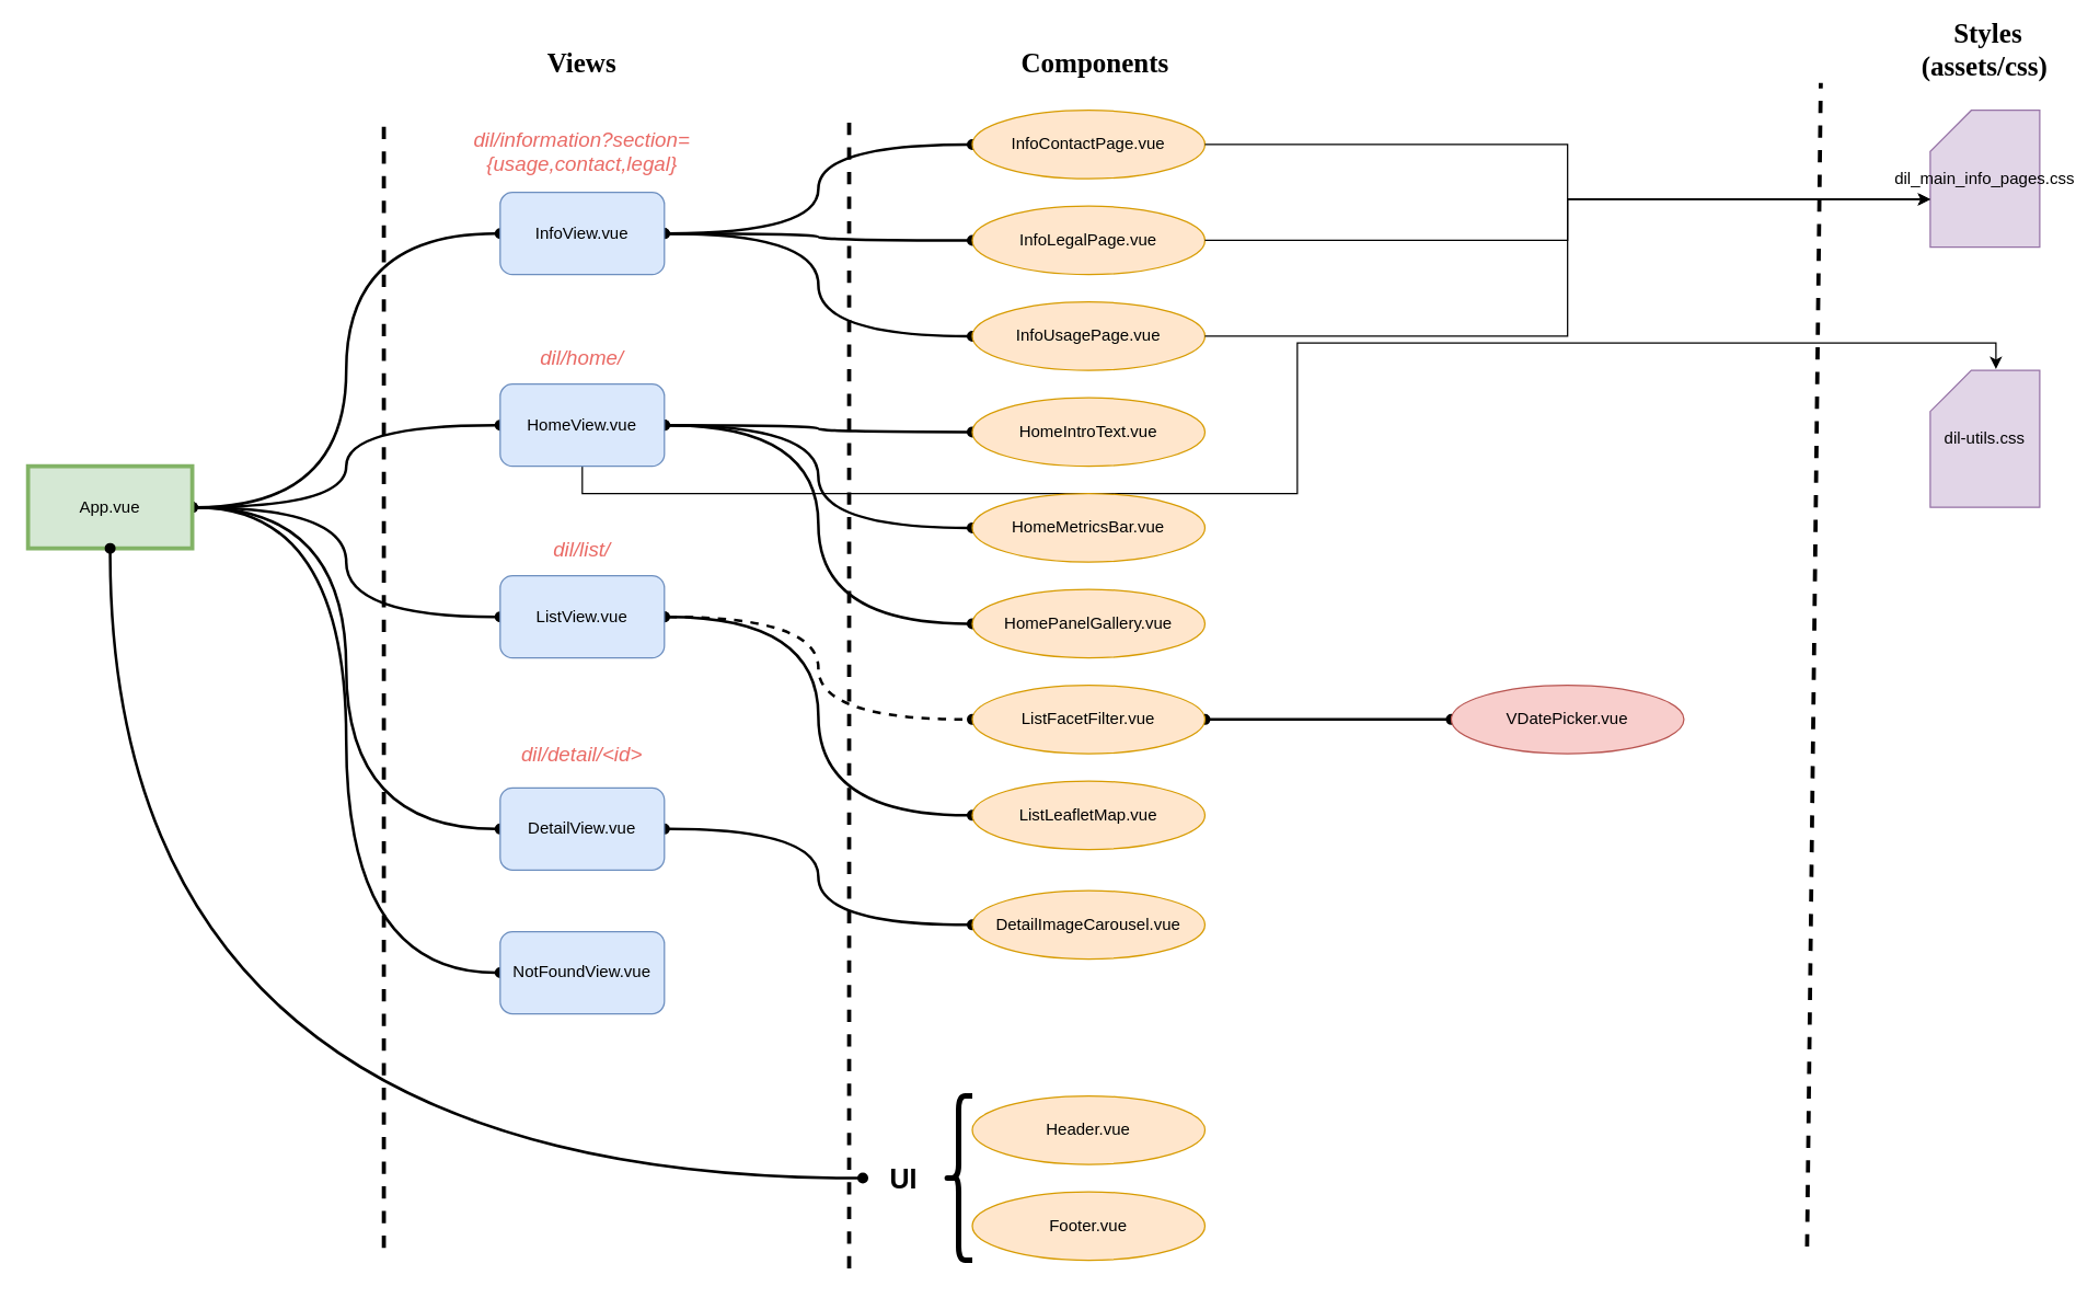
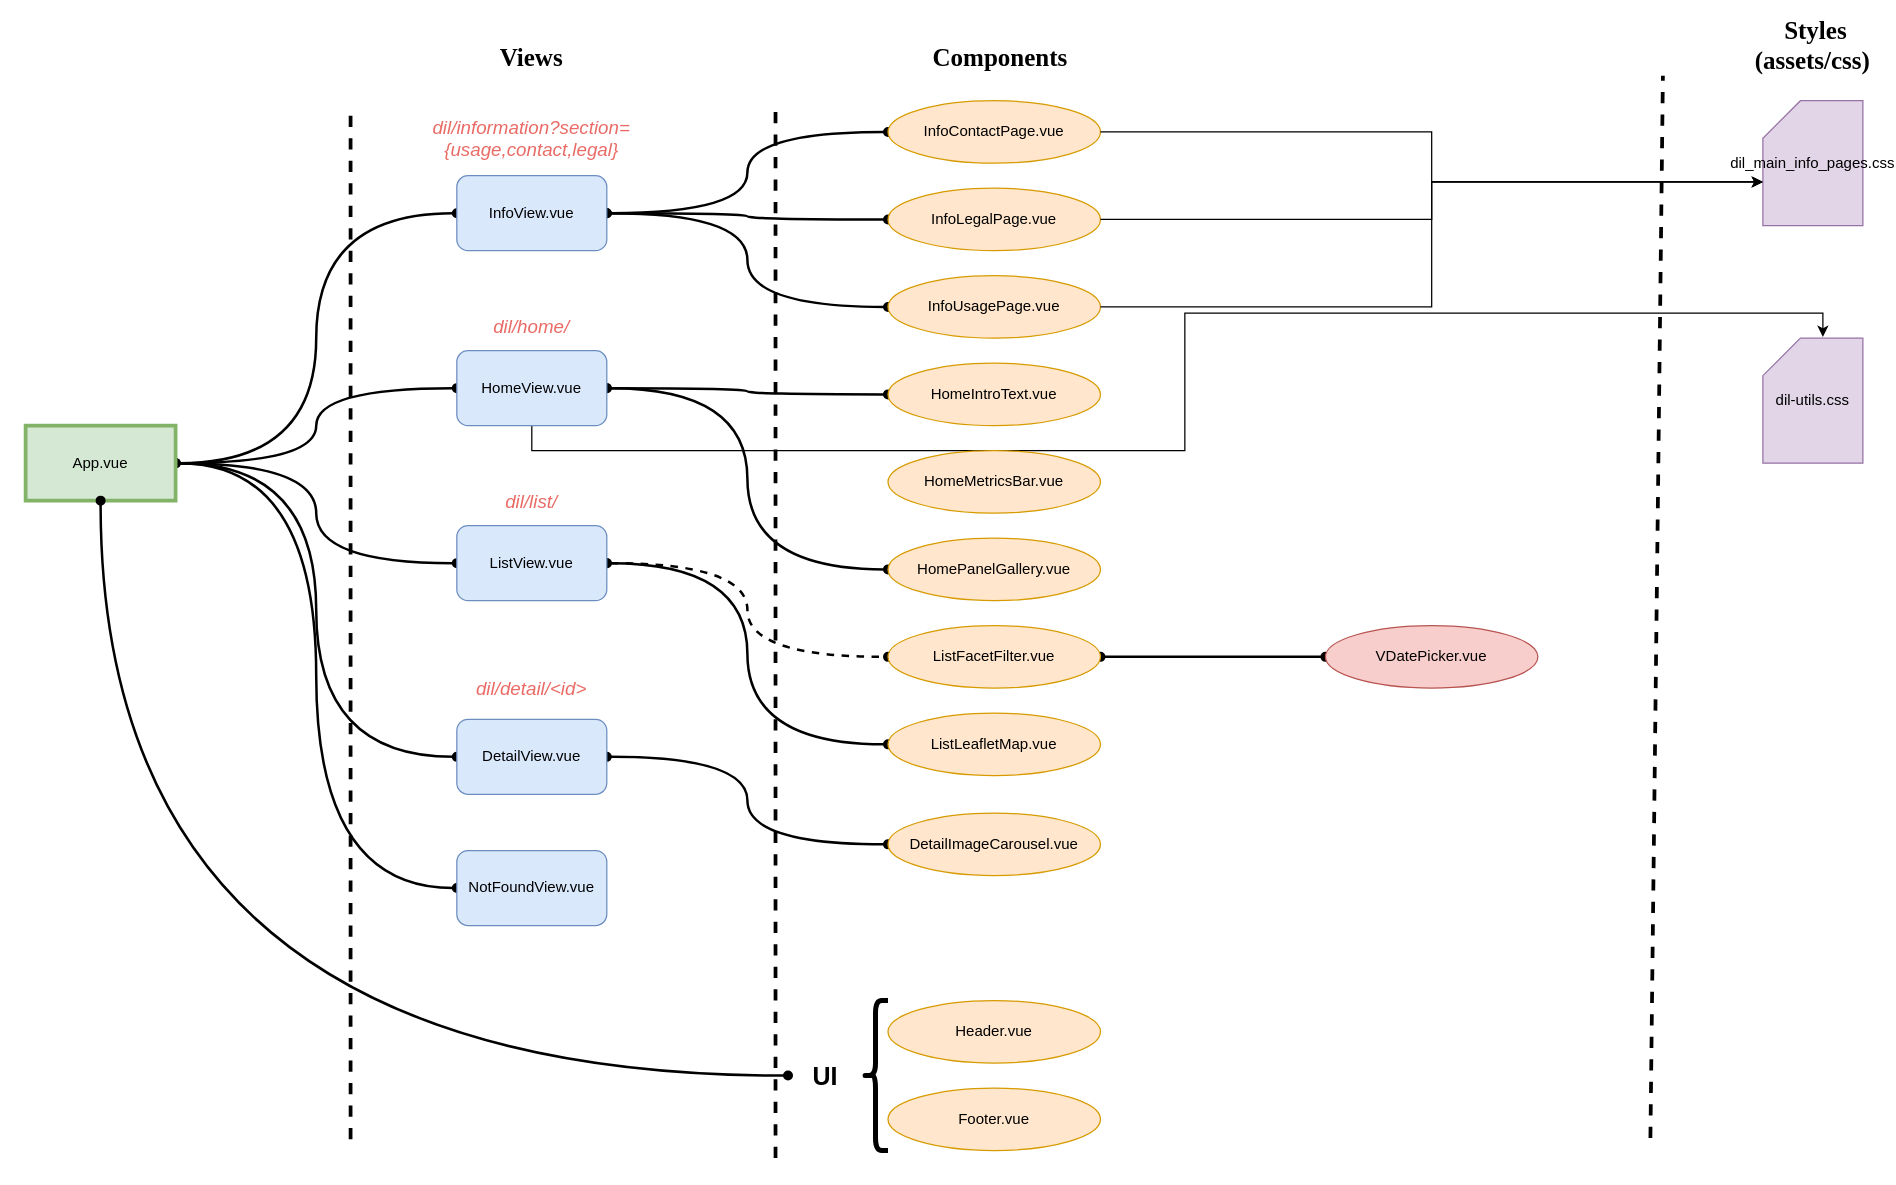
  <mxCell id="0" />
  <mxCell id="1" parent="0" />
  <mxCell id="2" style="edgeStyle=orthogonalEdgeStyle;rounded=0;orthogonalLoop=1;jettySize=auto;html=1;exitX=0.5;exitY=1;exitDx=0;exitDy=0;entryX=0.6;entryY=-0.01;entryDx=0;entryDy=0;entryPerimeter=0;" edge="1" parent="1" source="30" target="32"><mxGeometry relative="1" as="geometry" /></mxCell>
  <mxCell id="3" style="edgeStyle=orthogonalEdgeStyle;rounded=0;orthogonalLoop=1;jettySize=auto;html=1;exitX=1;exitY=0.5;exitDx=0;exitDy=0;entryX=0;entryY=0.5;entryDx=0;entryDy=0;curved=1;strokeWidth=2;startArrow=oval;startFill=1;endArrow=oval;endFill=1;" edge="1" parent="1" source="8" target="14"><mxGeometry relative="1" as="geometry" /></mxCell>
  <mxCell id="4" style="edgeStyle=orthogonalEdgeStyle;rounded=0;orthogonalLoop=1;jettySize=auto;html=1;exitX=1;exitY=0.5;exitDx=0;exitDy=0;curved=1;startArrow=oval;startFill=1;endArrow=oval;endFill=1;strokeWidth=2;" edge="1" parent="1" source="8" target="30"><mxGeometry relative="1" as="geometry" /></mxCell>
  <mxCell id="5" style="edgeStyle=orthogonalEdgeStyle;rounded=0;orthogonalLoop=1;jettySize=auto;html=1;exitX=1;exitY=0.5;exitDx=0;exitDy=0;entryX=0;entryY=0.5;entryDx=0;entryDy=0;strokeWidth=2;curved=1;startArrow=oval;startFill=1;endArrow=oval;endFill=1;" edge="1" parent="1" source="8" target="38"><mxGeometry relative="1" as="geometry" /></mxCell>
  <mxCell id="6" style="edgeStyle=orthogonalEdgeStyle;rounded=0;orthogonalLoop=1;jettySize=auto;html=1;exitX=1;exitY=0.5;exitDx=0;exitDy=0;entryX=0;entryY=0.5;entryDx=0;entryDy=0;curved=1;strokeWidth=2;startArrow=oval;startFill=1;endArrow=oval;endFill=1;" edge="1" parent="1" source="8" target="45"><mxGeometry relative="1" as="geometry" /></mxCell>
  <mxCell id="7" style="edgeStyle=orthogonalEdgeStyle;rounded=0;orthogonalLoop=1;jettySize=auto;html=1;exitX=1;exitY=0.5;exitDx=0;exitDy=0;entryX=0;entryY=0.5;entryDx=0;entryDy=0;curved=1;startArrow=oval;startFill=1;endArrow=oval;endFill=1;strokeWidth=2;" edge="1" parent="1" source="8" target="48"><mxGeometry relative="1" as="geometry" /></mxCell>
  <mxCell id="8" value="App.vue" style="rounded=0;whiteSpace=wrap;html=1;fillColor=#d5e8d4;strokeColor=#82b366;strokeWidth=3;" vertex="1" parent="1"><mxGeometry x="20" y="340" width="120" height="60" as="geometry" /></mxCell>
  <mxCell id="9" value="&lt;font style=&quot;font-size: 20px; color: rgb(0, 0, 0);&quot; data-font-src=&quot;https://fonts.googleapis.com/css?family=Merriweather&quot; face=&quot;Merriweather&quot;&gt;&lt;b style=&quot;&quot;&gt;Views&lt;/b&gt;&lt;/font&gt;" style="text;html=1;align=center;verticalAlign=middle;whiteSpace=wrap;rounded=0;" vertex="1" parent="1"><mxGeometry x="395" y="30" width="60" height="30" as="geometry" /></mxCell>
  <mxCell id="10" value="" style="endArrow=none;dashed=1;html=1;rounded=0;strokeWidth=3;" edge="1" parent="1"><mxGeometry width="50" height="50" relative="1" as="geometry"><mxPoint x="280" y="911" as="sourcePoint" /><mxPoint x="280" y="90" as="targetPoint" /></mxGeometry></mxCell>
  <mxCell id="11" style="edgeStyle=orthogonalEdgeStyle;rounded=0;orthogonalLoop=1;jettySize=auto;html=1;exitX=1;exitY=0.5;exitDx=0;exitDy=0;entryX=0;entryY=0.5;entryDx=0;entryDy=0;curved=1;strokeWidth=2;startArrow=oval;startFill=1;endArrow=oval;endFill=1;" edge="1" parent="1" source="14" target="18"><mxGeometry relative="1" as="geometry" /></mxCell>
  <mxCell id="12" style="edgeStyle=orthogonalEdgeStyle;rounded=0;orthogonalLoop=1;jettySize=auto;html=1;exitX=1;exitY=0.5;exitDx=0;exitDy=0;entryX=0;entryY=0.5;entryDx=0;entryDy=0;curved=1;strokeWidth=2;startArrow=oval;startFill=1;endArrow=oval;endFill=1;" edge="1" parent="1" source="14" target="19"><mxGeometry relative="1" as="geometry" /></mxCell>
  <mxCell id="13" style="edgeStyle=orthogonalEdgeStyle;rounded=0;orthogonalLoop=1;jettySize=auto;html=1;exitX=1;exitY=0.5;exitDx=0;exitDy=0;entryX=0;entryY=0.5;entryDx=0;entryDy=0;curved=1;startArrow=oval;startFill=1;endArrow=oval;endFill=1;strokeWidth=2;" edge="1" parent="1" source="14" target="20"><mxGeometry relative="1" as="geometry" /></mxCell>
  <mxCell id="14" value="InfoView.vue" style="rounded=1;whiteSpace=wrap;html=1;fillColor=#dae8fc;strokeColor=#6c8ebf;" vertex="1" parent="1"><mxGeometry x="365" y="140" width="120" height="60" as="geometry" /></mxCell>
  <mxCell id="15" value="&lt;font style=&quot;font-size: 15px; color: rgb(234, 107, 102);&quot;&gt;&lt;i&gt;dil/information?section={usage,contact,legal}&lt;/i&gt;&lt;/font&gt;" style="text;html=1;align=center;verticalAlign=middle;whiteSpace=wrap;rounded=0;" vertex="1" parent="1"><mxGeometry x="340" y="90" width="170" height="40" as="geometry" /></mxCell>
  <mxCell id="16" value="&lt;font style=&quot;font-size: 20px; color: rgb(0, 0, 0);&quot; data-font-src=&quot;https://fonts.googleapis.com/css?family=Merriweather&quot; face=&quot;Merriweather&quot;&gt;&lt;b style=&quot;&quot;&gt;Components&lt;/b&gt;&lt;/font&gt;" style="text;html=1;align=center;verticalAlign=middle;whiteSpace=wrap;rounded=0;" vertex="1" parent="1"><mxGeometry x="770" y="30" width="60" height="30" as="geometry" /></mxCell>
  <mxCell id="17" value="" style="endArrow=none;dashed=1;html=1;rounded=0;strokeWidth=3;" edge="1" parent="1"><mxGeometry width="50" height="50" relative="1" as="geometry"><mxPoint x="620" y="926" as="sourcePoint" /><mxPoint x="620" y="80" as="targetPoint" /></mxGeometry></mxCell>
  <mxCell id="18" value="InfoContactPage.vue" style="ellipse;whiteSpace=wrap;html=1;fillColor=#ffe6cc;strokeColor=#d79b00;" vertex="1" parent="1"><mxGeometry x="710" y="80" width="170" height="50" as="geometry" /></mxCell>
  <mxCell id="19" value="InfoLegalPage.vue" style="ellipse;whiteSpace=wrap;html=1;fillColor=#ffe6cc;strokeColor=#d79b00;" vertex="1" parent="1"><mxGeometry x="710" y="150" width="170" height="50" as="geometry" /></mxCell>
  <mxCell id="20" value="InfoUsagePage.vue" style="ellipse;whiteSpace=wrap;html=1;fillColor=#ffe6cc;strokeColor=#d79b00;" vertex="1" parent="1"><mxGeometry x="710" y="220" width="170" height="50" as="geometry" /></mxCell>
  <mxCell id="21" value="&lt;font face=&quot;Merriweather&quot;&gt;&lt;span style=&quot;font-size: 20px;&quot;&gt;&lt;b&gt;&amp;nbsp;Styles (assets/css)&lt;/b&gt;&lt;/span&gt;&lt;/font&gt;" style="text;html=1;align=center;verticalAlign=middle;whiteSpace=wrap;rounded=0;" vertex="1" parent="1"><mxGeometry x="1420" y="20" width="60" height="30" as="geometry" /></mxCell>
  <mxCell id="22" value="" style="endArrow=none;dashed=1;html=1;rounded=0;strokeWidth=3;" edge="1" parent="1"><mxGeometry width="50" height="50" relative="1" as="geometry"><mxPoint x="1320" y="910" as="sourcePoint" /><mxPoint x="1330" y="60" as="targetPoint" /></mxGeometry></mxCell>
  <mxCell id="23" value="dil_main_info_pages.css" style="shape=card;whiteSpace=wrap;html=1;fillColor=#e1d5e7;strokeColor=#9673a6;" vertex="1" parent="1"><mxGeometry x="1410" y="80" width="80" height="100" as="geometry" /></mxCell>
  <mxCell id="24" style="edgeStyle=orthogonalEdgeStyle;rounded=0;orthogonalLoop=1;jettySize=auto;html=1;exitX=1;exitY=0.5;exitDx=0;exitDy=0;entryX=0;entryY=0;entryDx=0;entryDy=65;entryPerimeter=0;" edge="1" parent="1" source="18" target="23"><mxGeometry relative="1" as="geometry" /></mxCell>
  <mxCell id="25" style="edgeStyle=orthogonalEdgeStyle;rounded=0;orthogonalLoop=1;jettySize=auto;html=1;exitX=1;exitY=0.5;exitDx=0;exitDy=0;entryX=0;entryY=0;entryDx=0;entryDy=65;entryPerimeter=0;" edge="1" parent="1" source="19" target="23"><mxGeometry relative="1" as="geometry" /></mxCell>
  <mxCell id="26" style="edgeStyle=orthogonalEdgeStyle;rounded=0;orthogonalLoop=1;jettySize=auto;html=1;exitX=1;exitY=0.5;exitDx=0;exitDy=0;entryX=0;entryY=0;entryDx=0;entryDy=65;entryPerimeter=0;endArrow=open;" edge="1" parent="1" source="20" target="23"><mxGeometry relative="1" as="geometry" /></mxCell>
  <mxCell id="27" style="edgeStyle=orthogonalEdgeStyle;rounded=0;orthogonalLoop=1;jettySize=auto;html=1;exitX=1;exitY=0.5;exitDx=0;exitDy=0;curved=1;startArrow=oval;startFill=1;endArrow=oval;endFill=1;strokeWidth=2;" edge="1" parent="1" source="30" target="33"><mxGeometry relative="1" as="geometry" /></mxCell>
- <mxCell id="28" style="edgeStyle=orthogonalEdgeStyle;rounded=0;orthogonalLoop=1;jettySize=auto;html=1;exitX=1;exitY=0.5;exitDx=0;exitDy=0;entryX=0;entryY=0.5;entryDx=0;entryDy=0;curved=1;strokeWidth=2;startArrow=oval;startFill=1;endArrow=oval;endFill=1;" edge="1" parent="1" source="30" target="34"><mxGeometry relative="1" as="geometry" /></mxCell>
  <mxCell id="29" style="edgeStyle=orthogonalEdgeStyle;rounded=0;orthogonalLoop=1;jettySize=auto;html=1;exitX=1;exitY=0.5;exitDx=0;exitDy=0;entryX=0;entryY=0.5;entryDx=0;entryDy=0;curved=1;startArrow=oval;startFill=1;endArrow=oval;endFill=1;strokeWidth=2;" edge="1" parent="1" source="30" target="35"><mxGeometry relative="1" as="geometry" /></mxCell>
  <mxCell id="30" value="HomeView.vue" style="rounded=1;whiteSpace=wrap;html=1;fillColor=#dae8fc;strokeColor=#6c8ebf;" vertex="1" parent="1"><mxGeometry x="365" y="280" width="120" height="60" as="geometry" /></mxCell>
  <mxCell id="31" value="&lt;font style=&quot;font-size: 15px; color: rgb(234, 107, 102);&quot;&gt;&lt;i&gt;dil/home/&lt;/i&gt;&lt;/font&gt;" style="text;html=1;align=center;verticalAlign=middle;whiteSpace=wrap;rounded=0;" vertex="1" parent="1"><mxGeometry x="340" y="240" width="170" height="40" as="geometry" /></mxCell>
  <mxCell id="32" value="dil-utils.css" style="shape=card;whiteSpace=wrap;html=1;fillColor=#e1d5e7;strokeColor=#9673a6;" vertex="1" parent="1"><mxGeometry x="1410" y="270" width="80" height="100" as="geometry" /></mxCell>
  <mxCell id="33" value="HomeIntroText.vue" style="ellipse;whiteSpace=wrap;html=1;fillColor=#ffe6cc;strokeColor=#d79b00;" vertex="1" parent="1"><mxGeometry x="710" y="290" width="170" height="50" as="geometry" /></mxCell>
  <mxCell id="34" value="HomeMetricsBar.vue" style="ellipse;whiteSpace=wrap;html=1;fillColor=#ffe6cc;strokeColor=#d79b00;" vertex="1" parent="1"><mxGeometry x="710" y="360" width="170" height="50" as="geometry" /></mxCell>
  <mxCell id="35" value="HomePanelGallery.vue" style="ellipse;whiteSpace=wrap;html=1;fillColor=#ffe6cc;strokeColor=#d79b00;" vertex="1" parent="1"><mxGeometry x="710" y="430" width="170" height="50" as="geometry" /></mxCell>
  <mxCell id="36" style="edgeStyle=orthogonalEdgeStyle;rounded=0;orthogonalLoop=1;jettySize=auto;html=1;exitX=1;exitY=0.5;exitDx=0;exitDy=0;entryX=0;entryY=0.5;entryDx=0;entryDy=0;curved=1;startArrow=oval;startFill=1;endArrow=oval;endFill=1;strokeWidth=2;dashed=1;" edge="1" parent="1" source="38" target="41"><mxGeometry relative="1" as="geometry" /></mxCell>
  <mxCell id="37" style="edgeStyle=orthogonalEdgeStyle;rounded=0;orthogonalLoop=1;jettySize=auto;html=1;exitX=1;exitY=0.5;exitDx=0;exitDy=0;entryX=0;entryY=0.5;entryDx=0;entryDy=0;curved=1;startArrow=oval;startFill=1;endArrow=oval;endFill=1;strokeWidth=2;" edge="1" parent="1" source="38" target="42"><mxGeometry relative="1" as="geometry" /></mxCell>
  <mxCell id="38" value="ListView.vue" style="rounded=1;whiteSpace=wrap;html=1;fillColor=#dae8fc;strokeColor=#6c8ebf;" vertex="1" parent="1"><mxGeometry x="365" y="420" width="120" height="60" as="geometry" /></mxCell>
  <mxCell id="39" value="&lt;font style=&quot;font-size: 15px; color: rgb(234, 107, 102);&quot;&gt;&lt;i&gt;dil/list/&lt;/i&gt;&lt;/font&gt;" style="text;html=1;align=center;verticalAlign=middle;whiteSpace=wrap;rounded=0;" vertex="1" parent="1"><mxGeometry x="340" y="380" width="170" height="40" as="geometry" /></mxCell>
  <mxCell id="40" style="edgeStyle=orthogonalEdgeStyle;rounded=0;orthogonalLoop=1;jettySize=auto;html=1;exitX=1;exitY=0.5;exitDx=0;exitDy=0;curved=1;startArrow=oval;startFill=1;endArrow=oval;endFill=1;strokeWidth=2;" edge="1" parent="1" source="41" target="43"><mxGeometry relative="1" as="geometry" /></mxCell>
  <mxCell id="41" value="ListFacetFilter&lt;span style=&quot;background-color: transparent; color: light-dark(rgb(0, 0, 0), rgb(255, 255, 255));&quot;&gt;.vue&lt;/span&gt;" style="ellipse;whiteSpace=wrap;html=1;fillColor=#ffe6cc;strokeColor=#d79b00;" vertex="1" parent="1"><mxGeometry x="710" y="500" width="170" height="50" as="geometry" /></mxCell>
  <mxCell id="42" value="ListLeafletMap&lt;span style=&quot;background-color: transparent; color: light-dark(rgb(0, 0, 0), rgb(255, 255, 255));&quot;&gt;.vue&lt;/span&gt;" style="ellipse;whiteSpace=wrap;html=1;fillColor=#ffe6cc;strokeColor=#d79b00;" vertex="1" parent="1"><mxGeometry x="710" y="570" width="170" height="50" as="geometry" /></mxCell>
  <mxCell id="43" value="VDatePicker&lt;span style=&quot;background-color: transparent; color: light-dark(rgb(0, 0, 0), rgb(255, 255, 255));&quot;&gt;.vue&lt;/span&gt;" style="ellipse;whiteSpace=wrap;html=1;fillColor=#f8cecc;strokeColor=#b85450;" vertex="1" parent="1"><mxGeometry x="1060" y="500" width="170" height="50" as="geometry" /></mxCell>
  <mxCell id="44" style="edgeStyle=orthogonalEdgeStyle;rounded=0;orthogonalLoop=1;jettySize=auto;html=1;exitX=1;exitY=0.5;exitDx=0;exitDy=0;entryX=0;entryY=0.5;entryDx=0;entryDy=0;curved=1;startArrow=oval;startFill=1;endArrow=oval;endFill=1;strokeWidth=2;" edge="1" parent="1" source="45" target="47"><mxGeometry relative="1" as="geometry" /></mxCell>
  <mxCell id="45" value="DetailView.vue" style="rounded=1;whiteSpace=wrap;html=1;fillColor=#dae8fc;strokeColor=#6c8ebf;" vertex="1" parent="1"><mxGeometry x="365" y="575" width="120" height="60" as="geometry" /></mxCell>
  <mxCell id="46" value="&lt;font style=&quot;font-size: 15px; color: rgb(234, 107, 102);&quot;&gt;&lt;i&gt;dil/detail/&amp;lt;id&amp;gt;&lt;/i&gt;&lt;/font&gt;" style="text;html=1;align=center;verticalAlign=middle;whiteSpace=wrap;rounded=0;" vertex="1" parent="1"><mxGeometry x="340" y="530" width="170" height="40" as="geometry" /></mxCell>
  <mxCell id="47" value="DetailImageCarousel&lt;span style=&quot;background-color: transparent; color: light-dark(rgb(0, 0, 0), rgb(255, 255, 255));&quot;&gt;.vue&lt;/span&gt;" style="ellipse;whiteSpace=wrap;html=1;fillColor=#ffe6cc;strokeColor=#d79b00;" vertex="1" parent="1"><mxGeometry x="710" y="650" width="170" height="50" as="geometry" /></mxCell>
  <mxCell id="48" value="NotFoundView&lt;span style=&quot;background-color: transparent; color: light-dark(rgb(0, 0, 0), rgb(255, 255, 255));&quot;&gt;.vue&lt;/span&gt;" style="rounded=1;whiteSpace=wrap;html=1;fillColor=#dae8fc;strokeColor=#6c8ebf;" vertex="1" parent="1"><mxGeometry x="365" y="680" width="120" height="60" as="geometry" /></mxCell>
  <mxCell id="49" value="Header&lt;span style=&quot;background-color: transparent; color: light-dark(rgb(0, 0, 0), rgb(255, 255, 255));&quot;&gt;.vue&lt;/span&gt;" style="ellipse;whiteSpace=wrap;html=1;fillColor=#ffe6cc;strokeColor=#d79b00;" vertex="1" parent="1"><mxGeometry x="710" y="800" width="170" height="50" as="geometry" /></mxCell>
  <mxCell id="50" value="Footer&lt;span style=&quot;background-color: transparent; color: light-dark(rgb(0, 0, 0), rgb(255, 255, 255));&quot;&gt;.vue&lt;/span&gt;" style="ellipse;whiteSpace=wrap;html=1;fillColor=#ffe6cc;strokeColor=#d79b00;" vertex="1" parent="1"><mxGeometry x="710" y="870" width="170" height="50" as="geometry" /></mxCell>
  <mxCell id="51" value="" style="shape=curlyBracket;whiteSpace=wrap;html=1;rounded=1;labelPosition=left;verticalLabelPosition=middle;align=right;verticalAlign=middle;strokeWidth=4;" vertex="1" parent="1"><mxGeometry x="690" y="800" width="20" height="120" as="geometry" /></mxCell>
  <mxCell id="52" style="rounded=0;orthogonalLoop=1;jettySize=auto;html=1;exitX=0;exitY=0.5;exitDx=0;exitDy=0;entryX=0.5;entryY=1;entryDx=0;entryDy=0;edgeStyle=orthogonalEdgeStyle;curved=1;strokeWidth=2;startArrow=oval;startFill=1;endArrow=oval;endFill=1;" edge="1" parent="1" source="53" target="8"><mxGeometry relative="1" as="geometry" /></mxCell>
  <mxCell id="53" value="&lt;b&gt;&lt;font style=&quot;font-size: 20px;&quot;&gt;UI&lt;/font&gt;&lt;/b&gt;" style="text;html=1;align=center;verticalAlign=middle;whiteSpace=wrap;rounded=0;" vertex="1" parent="1"><mxGeometry x="630" y="845" width="60" height="30" as="geometry" /></mxCell>
